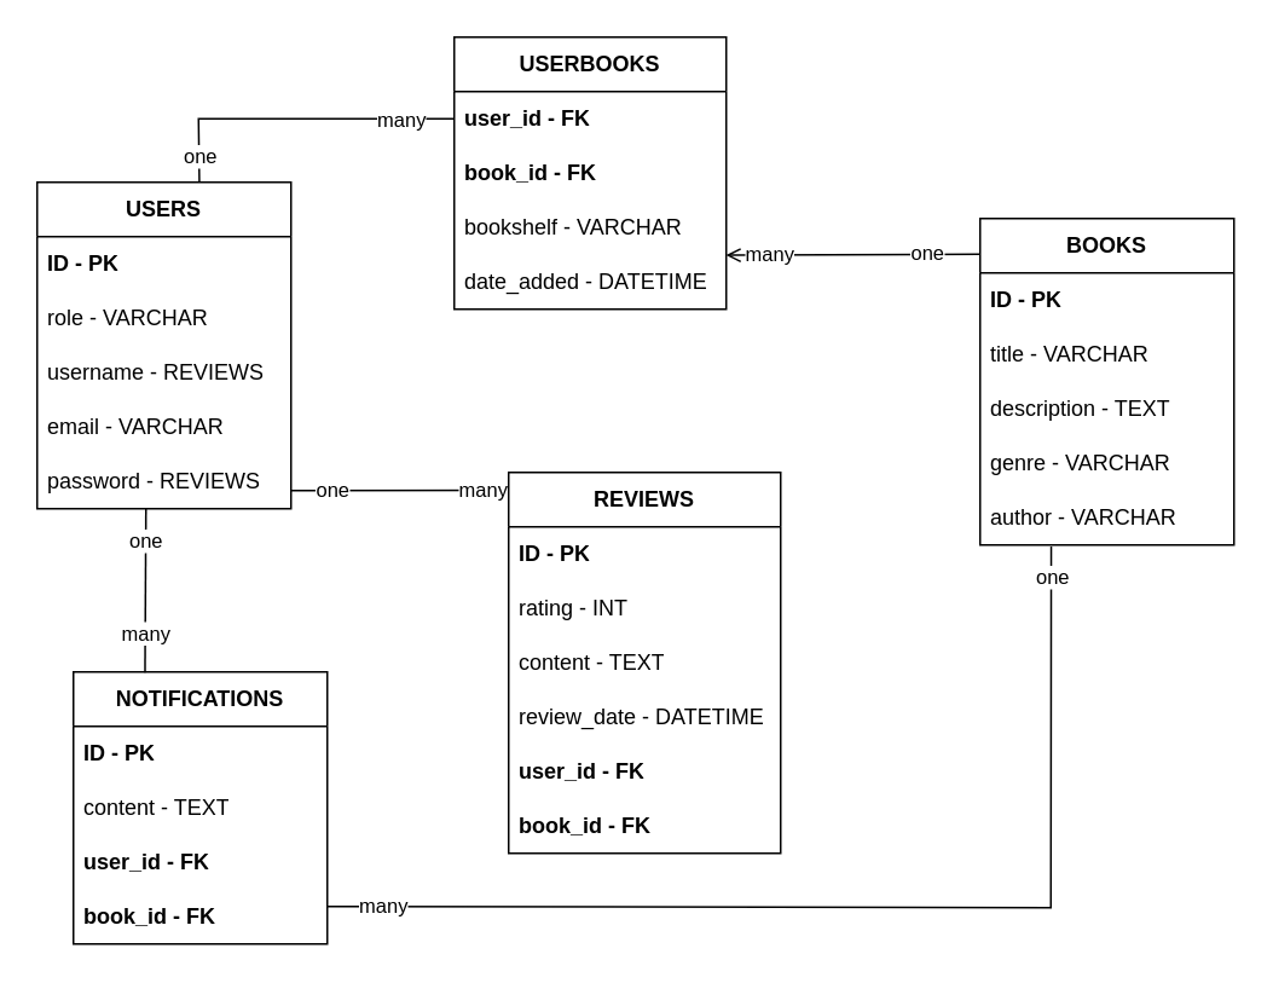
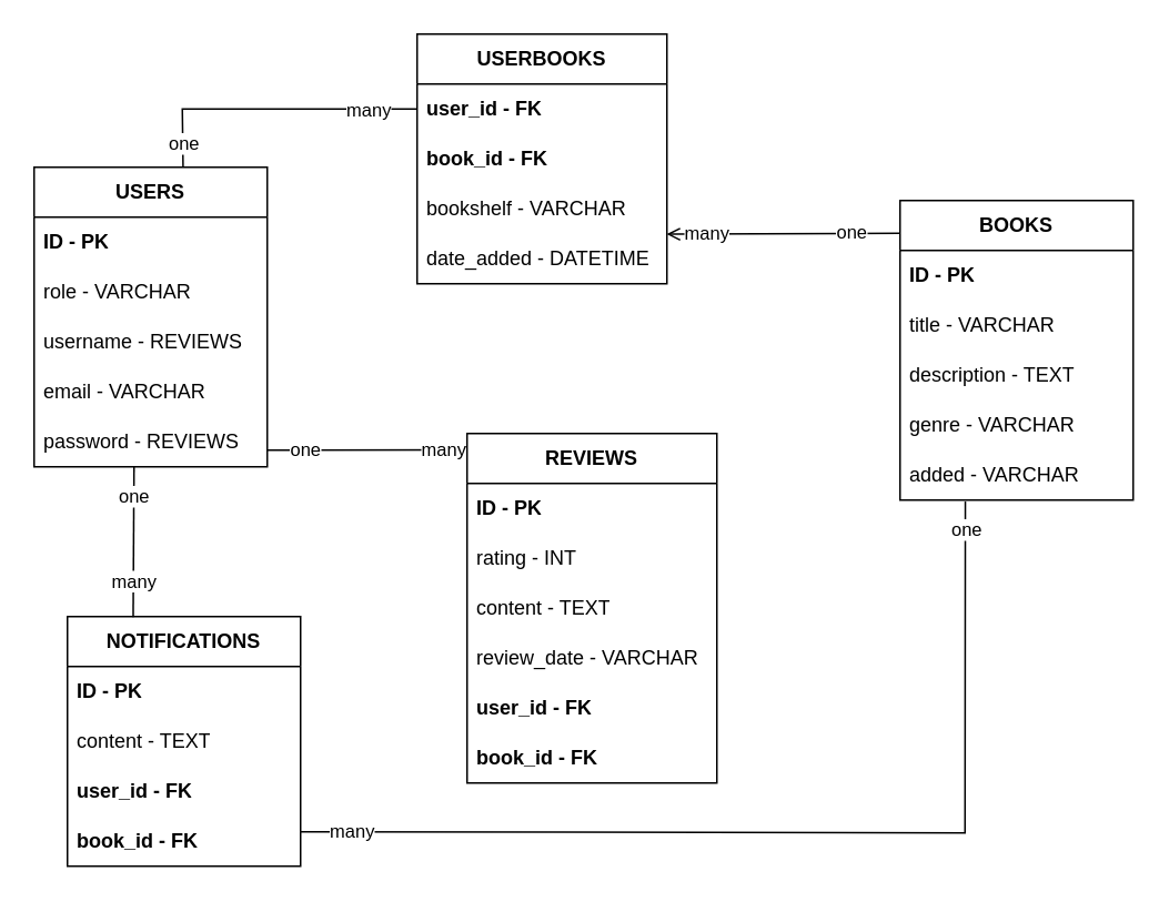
  <mxCell id="0" />
  <mxCell id="1" parent="0" />
  <mxCell id="2" value="&lt;b&gt;USERS&lt;/b&gt;" style="swimlane;fontStyle=0;childLayout=stackLayout;horizontal=1;startSize=30;horizontalStack=0;resizeParent=1;resizeParentMax=0;resizeLast=0;collapsible=1;marginBottom=0;whiteSpace=wrap;html=1;" parent="1" vertex="1"><mxGeometry x="20" y="100" width="140" height="180" as="geometry"><mxRectangle x="270" y="120" width="80" height="30" as="alternateBounds" /></mxGeometry></mxCell>
  <mxCell id="3" value="&lt;b&gt;ID - PK&lt;/b&gt;" style="text;strokeColor=none;fillColor=none;align=left;verticalAlign=middle;spacingLeft=4;spacingRight=4;overflow=hidden;points=[[0,0.5],[1,0.5]];portConstraint=eastwest;rotatable=0;whiteSpace=wrap;html=1;" parent="2" vertex="1"><mxGeometry y="30" width="140" height="30" as="geometry" /></mxCell>
  <mxCell id="4" value="role - VARCHAR" style="text;strokeColor=none;fillColor=none;align=left;verticalAlign=middle;spacingLeft=4;spacingRight=4;overflow=hidden;points=[[0,0.5],[1,0.5]];portConstraint=eastwest;rotatable=0;whiteSpace=wrap;html=1;" parent="2" vertex="1"><mxGeometry y="60" width="140" height="30" as="geometry" /></mxCell>
  <mxCell id="5" value="username - REVIEWS" style="text;strokeColor=none;fillColor=none;align=left;verticalAlign=middle;spacingLeft=4;spacingRight=4;overflow=hidden;points=[[0,0.5],[1,0.5]];portConstraint=eastwest;rotatable=0;whiteSpace=wrap;html=1;" parent="2" vertex="1"><mxGeometry y="90" width="140" height="30" as="geometry" /></mxCell>
  <mxCell id="6" value="email - VARCHAR" style="text;strokeColor=none;fillColor=none;align=left;verticalAlign=middle;spacingLeft=4;spacingRight=4;overflow=hidden;points=[[0,0.5],[1,0.5]];portConstraint=eastwest;rotatable=0;whiteSpace=wrap;html=1;" parent="2" vertex="1"><mxGeometry y="120" width="140" height="30" as="geometry" /></mxCell>
  <mxCell id="7" value="password - REVIEWS" style="text;strokeColor=none;fillColor=none;align=left;verticalAlign=middle;spacingLeft=4;spacingRight=4;overflow=hidden;points=[[0,0.5],[1,0.5]];portConstraint=eastwest;rotatable=0;whiteSpace=wrap;html=1;" parent="2" vertex="1"><mxGeometry y="150" width="140" height="30" as="geometry" /></mxCell>
  <mxCell id="8" value="&lt;b&gt;BOOKS&lt;/b&gt;" style="swimlane;fontStyle=0;childLayout=stackLayout;horizontal=1;startSize=30;horizontalStack=0;resizeParent=1;resizeParentMax=0;resizeLast=0;collapsible=1;marginBottom=0;whiteSpace=wrap;html=1;" parent="1" vertex="1"><mxGeometry x="540" y="120" width="140" height="180" as="geometry"><mxRectangle x="270" y="120" width="80" height="30" as="alternateBounds" /></mxGeometry></mxCell>
  <mxCell id="9" value="&lt;b&gt;ID - PK&lt;/b&gt;" style="text;strokeColor=none;fillColor=none;align=left;verticalAlign=middle;spacingLeft=4;spacingRight=4;overflow=hidden;points=[[0,0.5],[1,0.5]];portConstraint=eastwest;rotatable=0;whiteSpace=wrap;html=1;" parent="8" vertex="1"><mxGeometry y="30" width="140" height="30" as="geometry" /></mxCell>
  <mxCell id="10" value="title - VARCHAR" style="text;strokeColor=none;fillColor=none;align=left;verticalAlign=middle;spacingLeft=4;spacingRight=4;overflow=hidden;points=[[0,0.5],[1,0.5]];portConstraint=eastwest;rotatable=0;whiteSpace=wrap;html=1;" parent="8" vertex="1"><mxGeometry y="60" width="140" height="30" as="geometry" /></mxCell>
  <mxCell id="11" value="description - TEXT" style="text;strokeColor=none;fillColor=none;align=left;verticalAlign=middle;spacingLeft=4;spacingRight=4;overflow=hidden;points=[[0,0.5],[1,0.5]];portConstraint=eastwest;rotatable=0;whiteSpace=wrap;html=1;" parent="8" vertex="1"><mxGeometry y="90" width="140" height="30" as="geometry" /></mxCell>
  <mxCell id="12" value="genre - VARCHAR" style="text;strokeColor=none;fillColor=none;align=left;verticalAlign=middle;spacingLeft=4;spacingRight=4;overflow=hidden;points=[[0,0.5],[1,0.5]];portConstraint=eastwest;rotatable=0;whiteSpace=wrap;html=1;" parent="8" vertex="1"><mxGeometry y="120" width="140" height="30" as="geometry" /></mxCell>
- <mxCell id="13" value="author - VARCHAR" style="text;strokeColor=none;fillColor=none;align=left;verticalAlign=middle;spacingLeft=4;spacingRight=4;overflow=hidden;points=[[0,0.5],[1,0.5]];portConstraint=eastwest;rotatable=0;whiteSpace=wrap;html=1;" parent="8" vertex="1"><mxGeometry y="150" width="140" height="30" as="geometry" /></mxCell>
+ <mxCell id="13" value="added - VARCHAR" style="text;strokeColor=none;fillColor=none;align=left;verticalAlign=middle;spacingLeft=4;spacingRight=4;overflow=hidden;points=[[0,0.5],[1,0.5]];portConstraint=eastwest;rotatable=0;whiteSpace=wrap;html=1;" parent="8" vertex="1"><mxGeometry y="150" width="140" height="30" as="geometry" /></mxCell>
  <mxCell id="14" value="&lt;b&gt;REVIEWS&lt;/b&gt;" style="swimlane;fontStyle=0;childLayout=stackLayout;horizontal=1;startSize=30;horizontalStack=0;resizeParent=1;resizeParentMax=0;resizeLast=0;collapsible=1;marginBottom=0;whiteSpace=wrap;html=1;" parent="1" vertex="1"><mxGeometry x="280" y="260" width="150" height="210" as="geometry"><mxRectangle x="270" y="120" width="80" height="30" as="alternateBounds" /></mxGeometry></mxCell>
  <mxCell id="15" value="&lt;b&gt;ID - PK&lt;/b&gt;" style="text;strokeColor=none;fillColor=none;align=left;verticalAlign=middle;spacingLeft=4;spacingRight=4;overflow=hidden;points=[[0,0.5],[1,0.5]];portConstraint=eastwest;rotatable=0;whiteSpace=wrap;html=1;" parent="14" vertex="1"><mxGeometry y="30" width="150" height="30" as="geometry" /></mxCell>
  <mxCell id="16" value="rating - INT" style="text;strokeColor=none;fillColor=none;align=left;verticalAlign=middle;spacingLeft=4;spacingRight=4;overflow=hidden;points=[[0,0.5],[1,0.5]];portConstraint=eastwest;rotatable=0;whiteSpace=wrap;html=1;" parent="14" vertex="1"><mxGeometry y="60" width="150" height="30" as="geometry" /></mxCell>
  <mxCell id="17" value="content - TEXT" style="text;strokeColor=none;fillColor=none;align=left;verticalAlign=middle;spacingLeft=4;spacingRight=4;overflow=hidden;points=[[0,0.5],[1,0.5]];portConstraint=eastwest;rotatable=0;whiteSpace=wrap;html=1;" parent="14" vertex="1"><mxGeometry y="90" width="150" height="30" as="geometry" /></mxCell>
- <mxCell id="18" value="review_date - DATETIME" style="text;strokeColor=none;fillColor=none;align=left;verticalAlign=middle;spacingLeft=4;spacingRight=4;overflow=hidden;points=[[0,0.5],[1,0.5]];portConstraint=eastwest;rotatable=0;whiteSpace=wrap;html=1;" parent="14" vertex="1"><mxGeometry y="120" width="150" height="30" as="geometry" /></mxCell>
+ <mxCell id="18" value="review_date - VARCHAR" style="text;strokeColor=none;fillColor=none;align=left;verticalAlign=middle;spacingLeft=4;spacingRight=4;overflow=hidden;points=[[0,0.5],[1,0.5]];portConstraint=eastwest;rotatable=0;whiteSpace=wrap;html=1;" parent="14" vertex="1"><mxGeometry y="120" width="150" height="30" as="geometry" /></mxCell>
  <mxCell id="19" value="&lt;b&gt;user_id - FK&lt;/b&gt;" style="text;strokeColor=none;fillColor=none;align=left;verticalAlign=middle;spacingLeft=4;spacingRight=4;overflow=hidden;points=[[0,0.5],[1,0.5]];portConstraint=eastwest;rotatable=0;whiteSpace=wrap;html=1;" parent="14" vertex="1"><mxGeometry y="150" width="150" height="30" as="geometry" /></mxCell>
  <mxCell id="20" value="&lt;b&gt;book_id - FK&lt;/b&gt;" style="text;strokeColor=none;fillColor=none;align=left;verticalAlign=middle;spacingLeft=4;spacingRight=4;overflow=hidden;points=[[0,0.5],[1,0.5]];portConstraint=eastwest;rotatable=0;whiteSpace=wrap;html=1;" parent="14" vertex="1"><mxGeometry y="180" width="150" height="30" as="geometry" /></mxCell>
  <mxCell id="21" value="&lt;b&gt;USERBOOKS&lt;/b&gt;" style="swimlane;fontStyle=0;childLayout=stackLayout;horizontal=1;startSize=30;horizontalStack=0;resizeParent=1;resizeParentMax=0;resizeLast=0;collapsible=1;marginBottom=0;whiteSpace=wrap;html=1;" parent="1" vertex="1"><mxGeometry x="250" y="20" width="150" height="150" as="geometry"><mxRectangle x="270" y="120" width="80" height="30" as="alternateBounds" /></mxGeometry></mxCell>
  <mxCell id="22" value="&lt;b&gt;user_id - FK&lt;/b&gt;" style="text;strokeColor=none;fillColor=none;align=left;verticalAlign=middle;spacingLeft=4;spacingRight=4;overflow=hidden;points=[[0,0.5],[1,0.5]];portConstraint=eastwest;rotatable=0;whiteSpace=wrap;html=1;" parent="21" vertex="1"><mxGeometry y="30" width="150" height="30" as="geometry" /></mxCell>
  <mxCell id="23" value="&lt;b&gt;book_id - FK&lt;/b&gt;" style="text;strokeColor=none;fillColor=none;align=left;verticalAlign=middle;spacingLeft=4;spacingRight=4;overflow=hidden;points=[[0,0.5],[1,0.5]];portConstraint=eastwest;rotatable=0;whiteSpace=wrap;html=1;" parent="21" vertex="1"><mxGeometry y="60" width="150" height="30" as="geometry" /></mxCell>
  <mxCell id="24" value="bookshelf - VARCHAR" style="text;strokeColor=none;fillColor=none;align=left;verticalAlign=middle;spacingLeft=4;spacingRight=4;overflow=hidden;points=[[0,0.5],[1,0.5]];portConstraint=eastwest;rotatable=0;whiteSpace=wrap;html=1;" parent="21" vertex="1"><mxGeometry y="90" width="150" height="30" as="geometry" /></mxCell>
  <mxCell id="25" value="date_added - DATETIME" style="text;strokeColor=none;fillColor=none;align=left;verticalAlign=middle;spacingLeft=4;spacingRight=4;overflow=hidden;points=[[0,0.5],[1,0.5]];portConstraint=eastwest;rotatable=0;whiteSpace=wrap;html=1;" parent="21" vertex="1"><mxGeometry y="120" width="150" height="30" as="geometry" /></mxCell>
  <mxCell id="26" value="" style="endArrow=open;html=1;rounded=0;exitX=0;exitY=0.109;exitDx=0;exitDy=0;exitPerimeter=0;entryX=0.999;entryY=1.008;entryDx=0;entryDy=0;entryPerimeter=0;" parent="1" source="8" target="24" edge="1"><mxGeometry width="50" height="50" relative="1" as="geometry"><mxPoint x="420" y="150" as="sourcePoint" /><mxPoint x="420" y="138" as="targetPoint" /></mxGeometry></mxCell>
  <mxCell id="27" value="one" style="edgeLabel;html=1;align=center;verticalAlign=middle;resizable=0;points=[];" parent="26" vertex="1" connectable="0"><mxGeometry x="-0.592" y="-1" relative="1" as="geometry"><mxPoint as="offset" /></mxGeometry></mxCell>
  <mxCell id="28" value="many" style="edgeLabel;html=1;align=center;verticalAlign=middle;resizable=0;points=[];" parent="26" vertex="1" connectable="0"><mxGeometry x="0.662" y="-1" relative="1" as="geometry"><mxPoint as="offset" /></mxGeometry></mxCell>
  <mxCell id="29" value="&lt;b&gt;NOTIFICATIONS&lt;/b&gt;" style="swimlane;fontStyle=0;childLayout=stackLayout;horizontal=1;startSize=30;horizontalStack=0;resizeParent=1;resizeParentMax=0;resizeLast=0;collapsible=1;marginBottom=0;whiteSpace=wrap;html=1;" parent="1" vertex="1"><mxGeometry x="40" y="370" width="140" height="150" as="geometry"><mxRectangle x="270" y="120" width="80" height="30" as="alternateBounds" /></mxGeometry></mxCell>
  <mxCell id="30" value="&lt;b&gt;ID - PK&lt;/b&gt;" style="text;strokeColor=none;fillColor=none;align=left;verticalAlign=middle;spacingLeft=4;spacingRight=4;overflow=hidden;points=[[0,0.5],[1,0.5]];portConstraint=eastwest;rotatable=0;whiteSpace=wrap;html=1;" parent="29" vertex="1"><mxGeometry y="30" width="140" height="30" as="geometry" /></mxCell>
  <mxCell id="31" value="content - TEXT" style="text;strokeColor=none;fillColor=none;align=left;verticalAlign=middle;spacingLeft=4;spacingRight=4;overflow=hidden;points=[[0,0.5],[1,0.5]];portConstraint=eastwest;rotatable=0;whiteSpace=wrap;html=1;" parent="29" vertex="1"><mxGeometry y="60" width="140" height="30" as="geometry" /></mxCell>
  <mxCell id="32" value="&lt;b&gt;user_id - FK&lt;/b&gt;" style="text;strokeColor=none;fillColor=none;align=left;verticalAlign=middle;spacingLeft=4;spacingRight=4;overflow=hidden;points=[[0,0.5],[1,0.5]];portConstraint=eastwest;rotatable=0;whiteSpace=wrap;html=1;" parent="29" vertex="1"><mxGeometry y="90" width="140" height="30" as="geometry" /></mxCell>
  <mxCell id="33" value="book_id - FK" style="text;strokeColor=none;fillColor=none;align=left;verticalAlign=middle;spacingLeft=4;spacingRight=4;overflow=hidden;points=[[0,0.5],[1,0.5]];portConstraint=eastwest;rotatable=0;whiteSpace=wrap;html=1;fontStyle=1" parent="29" vertex="1"><mxGeometry y="120" width="140" height="30" as="geometry" /></mxCell>
  <mxCell id="34" value="" style="endArrow=none;html=1;rounded=0;entryX=-0.002;entryY=0.047;entryDx=0;entryDy=0;entryPerimeter=0;" parent="1" target="14" edge="1"><mxGeometry width="50" height="50" relative="1" as="geometry"><mxPoint x="160" y="270" as="sourcePoint" /><mxPoint x="290" y="260" as="targetPoint" /></mxGeometry></mxCell>
  <mxCell id="35" value="one" style="edgeLabel;html=1;align=center;verticalAlign=middle;resizable=0;points=[];" parent="34" vertex="1" connectable="0"><mxGeometry x="-0.623" relative="1" as="geometry"><mxPoint as="offset" /></mxGeometry></mxCell>
  <mxCell id="36" value="many" style="edgeLabel;html=1;align=center;verticalAlign=middle;resizable=0;points=[];" parent="34" vertex="1" connectable="0"><mxGeometry x="0.473" relative="1" as="geometry"><mxPoint x="18" as="offset" /></mxGeometry></mxCell>
  <mxCell id="37" value="" style="endArrow=none;html=1;rounded=0;entryX=0.282;entryY=0.002;entryDx=0;entryDy=0;entryPerimeter=0;" parent="1" target="29" edge="1"><mxGeometry width="50" height="50" relative="1" as="geometry"><mxPoint x="80" y="280" as="sourcePoint" /><mxPoint x="410" y="300" as="targetPoint" /></mxGeometry></mxCell>
  <mxCell id="38" value="many" style="edgeLabel;html=1;align=center;verticalAlign=middle;resizable=0;points=[];" parent="37" vertex="1" connectable="0"><mxGeometry x="0.691" relative="1" as="geometry"><mxPoint y="-7" as="offset" /></mxGeometry></mxCell>
  <mxCell id="39" value="one" style="edgeLabel;html=1;align=center;verticalAlign=middle;resizable=0;points=[];" parent="37" vertex="1" connectable="0"><mxGeometry x="-0.6" relative="1" as="geometry"><mxPoint as="offset" /></mxGeometry></mxCell>
  <mxCell id="40" value="" style="endArrow=none;html=1;rounded=0;exitX=1;exitY=0.309;exitDx=0;exitDy=0;exitPerimeter=0;entryX=0.28;entryY=1.027;entryDx=0;entryDy=0;entryPerimeter=0;" parent="1" source="33" target="13" edge="1"><mxGeometry width="50" height="50" relative="1" as="geometry"><mxPoint x="370" y="440" as="sourcePoint" /><mxPoint x="579" y="330" as="targetPoint" /><Array as="points"><mxPoint x="579" y="500" /></Array></mxGeometry></mxCell>
  <mxCell id="41" value="many" style="edgeLabel;html=1;align=center;verticalAlign=middle;resizable=0;points=[];" parent="40" vertex="1" connectable="0"><mxGeometry x="-0.919" y="1" relative="1" as="geometry"><mxPoint x="6" as="offset" /></mxGeometry></mxCell>
  <mxCell id="42" value="one" style="edgeLabel;html=1;align=center;verticalAlign=middle;resizable=0;points=[];" parent="40" vertex="1" connectable="0"><mxGeometry x="0.947" relative="1" as="geometry"><mxPoint as="offset" /></mxGeometry></mxCell>
  <mxCell id="43" value="" style="endArrow=none;html=1;rounded=0;exitX=0.639;exitY=0.001;exitDx=0;exitDy=0;exitPerimeter=0;entryX=0;entryY=0.5;entryDx=0;entryDy=0;" parent="1" source="2" target="22" edge="1"><mxGeometry width="50" height="50" relative="1" as="geometry"><mxPoint x="230" y="140" as="sourcePoint" /><mxPoint x="280" y="90" as="targetPoint" /><Array as="points"><mxPoint x="109" y="65" /></Array></mxGeometry></mxCell>
  <mxCell id="44" value="one" style="edgeLabel;html=1;align=center;verticalAlign=middle;resizable=0;points=[];" parent="43" vertex="1" connectable="0"><mxGeometry x="-0.831" relative="1" as="geometry"><mxPoint as="offset" /></mxGeometry></mxCell>
  <mxCell id="45" value="many" style="edgeLabel;html=1;align=center;verticalAlign=middle;resizable=0;points=[];" parent="43" vertex="1" connectable="0"><mxGeometry x="0.618" relative="1" as="geometry"><mxPoint x="4" as="offset" /></mxGeometry></mxCell>
